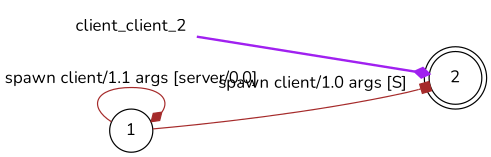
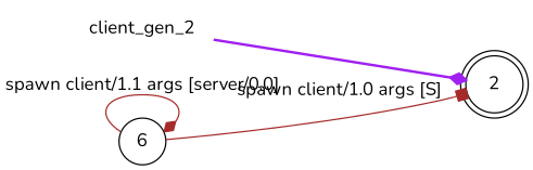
  digraph {
    fontname=Nunito
    rankdir=LR
    node [fontname=Nunito]
    edge [arrowhead=diamond color=brown fontname=Nunito style=solid]
-   n1 [label=client_client_2 shape=plaintext]
+   n1 [label=client_gen_2 shape=plaintext]
    n2 [label=2 shape=doublecircle]
-   n3 [label=1 shape=circle]
+   n3 [label=6 shape=circle]
    n1 -> n2 [color=purple style=bold]
    n3 -> n2 [arrowhead=box label="spawn client/1.0 args [S]"]
    n3 -> n3 [label="spawn client/1.1 args [server/0.0]"]
  }
